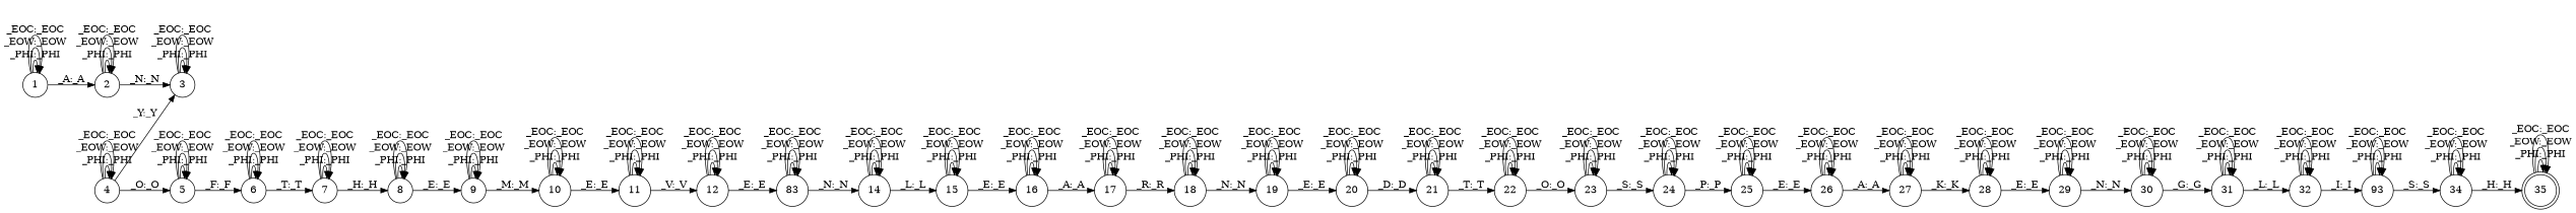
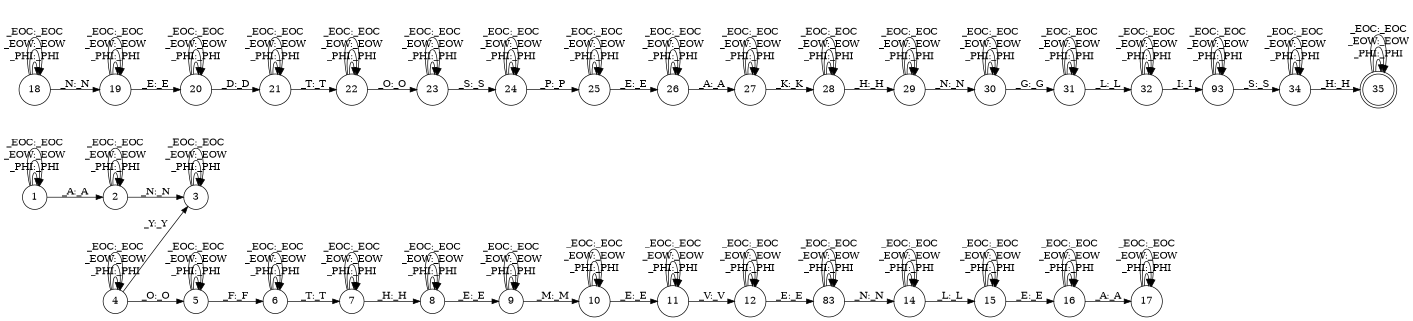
  digraph {
    nodesep=0.25
    rankdir=LR
    ranksep=0.4
    node [fontsize=14 shape=circle style=solid]
    edge [fontsize=14]
    n1 [label=1]
    n2 [label=2]
    n3 [label=3]
    n4 [label=4]
    n5 [label=5]
    n6 [label=6]
    n7 [label=7]
    n8 [label=8]
    n9 [label=9]
    n10 [label=10]
    n11 [label=11]
    n12 [label=12]
    n13 [label=83]
    n14 [label=14]
    n15 [label=15]
    n16 [label=16]
    n17 [label=17]
    n18 [label=18]
    n19 [label=19]
    n20 [label=20]
    n21 [label=21]
    n22 [label=22]
    n23 [label=23]
    n24 [label=24]
    n25 [label=25]
    n26 [label=26]
    n27 [label=27]
    n28 [label=28]
    n29 [label=29]
    n30 [label=30]
    n31 [label=31]
    n32 [label=32]
    n33 [label=93]
    n34 [label=34]
    n35 [label=35 shape=doublecircle]
    n1 -> n1 [label="_PHI:_PHI"]
    n1 -> n1 [label="_EOW:_EOW"]
    n1 -> n1 [label="_EOC:_EOC"]
    n1 -> n2 [label="_A:_A"]
    n2 -> n2 [label="_PHI:_PHI"]
    n2 -> n2 [label="_EOW:_EOW"]
    n2 -> n2 [label="_EOC:_EOC"]
    n2 -> n3 [label="_N:_N"]
    n3 -> n3 [label="_PHI:_PHI"]
    n3 -> n3 [label="_EOW:_EOW"]
    n3 -> n3 [label="_EOC:_EOC"]
    n4 -> n3 [label="_Y:_Y"]
    n4 -> n4 [label="_PHI:_PHI"]
    n4 -> n4 [label="_EOW:_EOW"]
    n4 -> n4 [label="_EOC:_EOC"]
    n4 -> n5 [label="_O:_O"]
    n5 -> n5 [label="_PHI:_PHI"]
    n5 -> n5 [label="_EOW:_EOW"]
    n5 -> n5 [label="_EOC:_EOC"]
    n5 -> n6 [label="_F:_F"]
    n6 -> n6 [label="_PHI:_PHI"]
    n6 -> n6 [label="_EOW:_EOW"]
    n6 -> n6 [label="_EOC:_EOC"]
    n6 -> n7 [label="_T:_T"]
    n7 -> n7 [label="_PHI:_PHI"]
    n7 -> n7 [label="_EOW:_EOW"]
    n7 -> n7 [label="_EOC:_EOC"]
    n7 -> n8 [label="_H:_H"]
    n8 -> n8 [label="_PHI:_PHI"]
    n8 -> n8 [label="_EOW:_EOW"]
    n8 -> n8 [label="_EOC:_EOC"]
    n8 -> n9 [label="_E:_E"]
    n9 -> n9 [label="_PHI:_PHI"]
    n9 -> n9 [label="_EOW:_EOW"]
    n9 -> n9 [label="_EOC:_EOC"]
    n9 -> n10 [label="_M:_M"]
    n10 -> n10 [label="_PHI:_PHI"]
    n10 -> n10 [label="_EOW:_EOW"]
    n10 -> n10 [label="_EOC:_EOC"]
    n10 -> n11 [label="_E:_E"]
    n11 -> n11 [label="_PHI:_PHI"]
    n11 -> n11 [label="_EOW:_EOW"]
    n11 -> n11 [label="_EOC:_EOC"]
    n11 -> n12 [label="_V:_V"]
    n12 -> n12 [label="_PHI:_PHI"]
    n12 -> n12 [label="_EOW:_EOW"]
    n12 -> n12 [label="_EOC:_EOC"]
    n12 -> n13 [label="_E:_E"]
    n13 -> n13 [label="_PHI:_PHI"]
    n13 -> n13 [label="_EOW:_EOW"]
    n13 -> n13 [label="_EOC:_EOC"]
    n13 -> n14 [label="_N:_N"]
    n14 -> n14 [label="_PHI:_PHI"]
    n14 -> n14 [label="_EOW:_EOW"]
    n14 -> n14 [label="_EOC:_EOC"]
    n14 -> n15 [label="_L:_L"]
    n15 -> n15 [label="_PHI:_PHI"]
    n15 -> n15 [label="_EOW:_EOW"]
    n15 -> n15 [label="_EOC:_EOC"]
    n15 -> n16 [label="_E:_E"]
    n16 -> n16 [label="_PHI:_PHI"]
    n16 -> n16 [label="_EOW:_EOW"]
    n16 -> n16 [label="_EOC:_EOC"]
    n16 -> n17 [label="_A:_A"]
    n17 -> n17 [label="_PHI:_PHI"]
    n17 -> n17 [label="_EOW:_EOW"]
    n17 -> n17 [label="_EOC:_EOC"]
-   n17 -> n18 [label="_R:_R"]
    n18 -> n18 [label="_PHI:_PHI"]
    n18 -> n18 [label="_EOW:_EOW"]
    n18 -> n18 [label="_EOC:_EOC"]
    n18 -> n19 [label="_N:_N"]
    n19 -> n19 [label="_PHI:_PHI"]
    n19 -> n19 [label="_EOW:_EOW"]
    n19 -> n19 [label="_EOC:_EOC"]
    n19 -> n20 [label="_E:_E"]
    n20 -> n20 [label="_PHI:_PHI"]
    n20 -> n20 [label="_EOW:_EOW"]
    n20 -> n20 [label="_EOC:_EOC"]
    n20 -> n21 [label="_D:_D"]
    n21 -> n21 [label="_PHI:_PHI"]
    n21 -> n21 [label="_EOW:_EOW"]
    n21 -> n21 [label="_EOC:_EOC"]
    n21 -> n22 [label="_T:_T"]
    n22 -> n22 [label="_PHI:_PHI"]
    n22 -> n22 [label="_EOW:_EOW"]
    n22 -> n22 [label="_EOC:_EOC"]
    n22 -> n23 [label="_O:_O"]
    n23 -> n23 [label="_PHI:_PHI"]
    n23 -> n23 [label="_EOW:_EOW"]
    n23 -> n23 [label="_EOC:_EOC"]
    n23 -> n24 [label="_S:_S"]
    n24 -> n24 [label="_PHI:_PHI"]
    n24 -> n24 [label="_EOW:_EOW"]
    n24 -> n24 [label="_EOC:_EOC"]
    n24 -> n25 [label="_P:_P"]
    n25 -> n25 [label="_PHI:_PHI"]
    n25 -> n25 [label="_EOW:_EOW"]
    n25 -> n25 [label="_EOC:_EOC"]
    n25 -> n26 [label="_E:_E"]
    n26 -> n26 [label="_PHI:_PHI"]
    n26 -> n26 [label="_EOW:_EOW"]
    n26 -> n26 [label="_EOC:_EOC"]
    n26 -> n27 [label="_A:_A"]
    n27 -> n27 [label="_PHI:_PHI"]
    n27 -> n27 [label="_EOW:_EOW"]
    n27 -> n27 [label="_EOC:_EOC"]
    n27 -> n28 [label="_K:_K"]
    n28 -> n28 [label="_PHI:_PHI"]
    n28 -> n28 [label="_EOW:_EOW"]
    n28 -> n28 [label="_EOC:_EOC"]
-   n28 -> n29 [label="_E:_E"]
+   n28 -> n29 [label="_H:_H"]
    n29 -> n29 [label="_PHI:_PHI"]
    n29 -> n29 [label="_EOW:_EOW"]
    n29 -> n29 [label="_EOC:_EOC"]
    n29 -> n30 [label="_N:_N"]
    n30 -> n30 [label="_PHI:_PHI"]
    n30 -> n30 [label="_EOW:_EOW"]
    n30 -> n30 [label="_EOC:_EOC"]
    n30 -> n31 [label="_G:_G"]
    n31 -> n31 [label="_PHI:_PHI"]
    n31 -> n31 [label="_EOW:_EOW"]
    n31 -> n31 [label="_EOC:_EOC"]
    n31 -> n32 [label="_L:_L"]
    n32 -> n32 [label="_PHI:_PHI"]
    n32 -> n32 [label="_EOW:_EOW"]
    n32 -> n32 [label="_EOC:_EOC"]
    n32 -> n33 [label="_I:_I"]
    n33 -> n33 [label="_PHI:_PHI"]
    n33 -> n33 [label="_EOW:_EOW"]
    n33 -> n33 [label="_EOC:_EOC"]
    n33 -> n34 [label="_S:_S"]
    n34 -> n34 [label="_PHI:_PHI"]
    n34 -> n34 [label="_EOW:_EOW"]
    n34 -> n34 [label="_EOC:_EOC"]
    n34 -> n35 [label="_H:_H"]
    n35 -> n35 [label="_PHI:_PHI"]
    n35 -> n35 [label="_EOW:_EOW"]
    n35 -> n35 [label="_EOC:_EOC"]
  }
